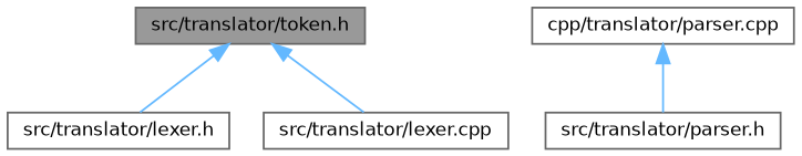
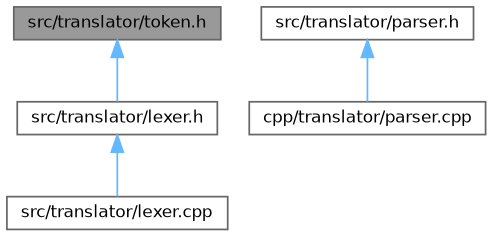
  digraph {
    node [color=grey40 fillcolor=white fontname=Helvetica fontsize=10 shape=box style=filled]
    edge [color=steelblue1 dir=back fontname=Helvetica fontsize=10 labelfontname=Helvetica labelfontsize=10 style=solid]
    n1 [color=gray40 fillcolor=grey60 fontcolor=black height=0.2 label="src/translator/token.h" width=0.4]
    n2 [height=0.2 label="src/translator/lexer.h" width=0.4]
    n3 [height=0.2 label="src/translator/lexer.cpp" width=0.4]
    n4 [height=0.2 label="src/translator/parser.h" width=0.4]
    n5 [height=0.2 label="cpp/translator/parser.cpp" width=0.4]
    n1 -> n2
-   n1 -> n3
-   n5 -> n4
+   n2 -> n3
+   n4 -> n5
  }
